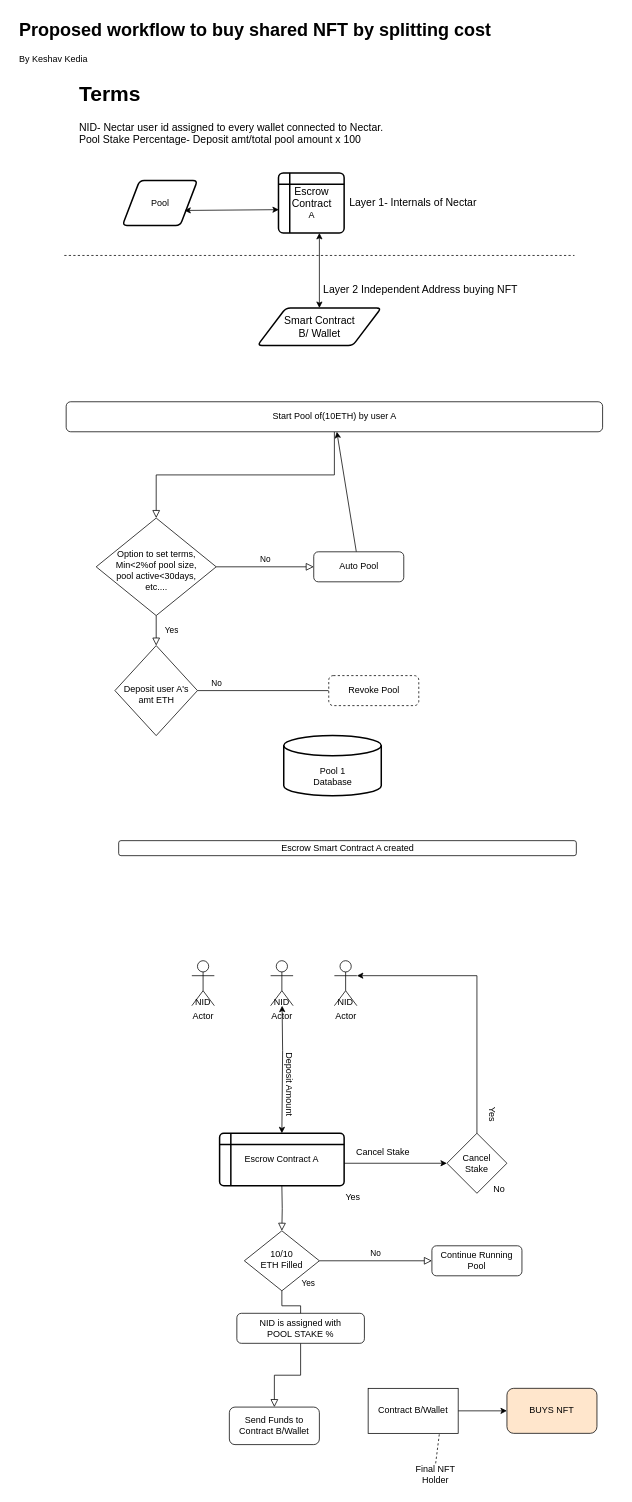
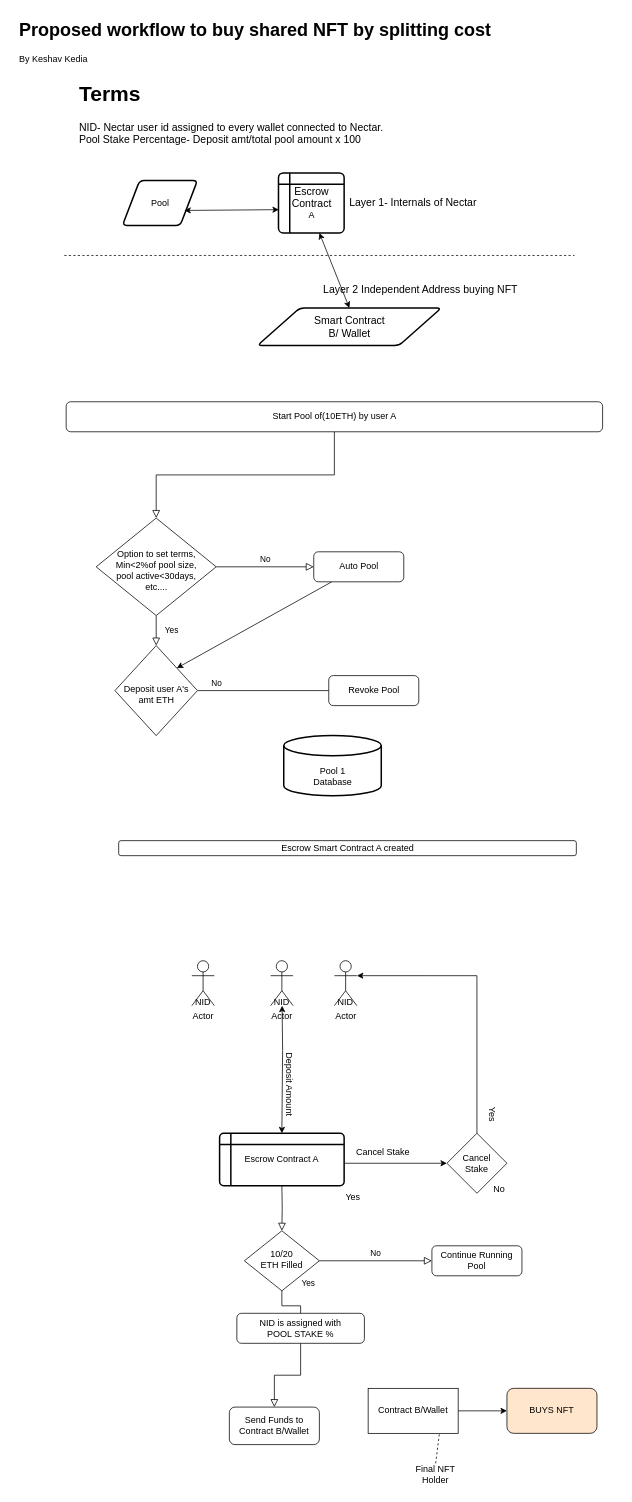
  <mxCell id="0" />
  <mxCell id="1" parent="0" />
  <mxCell id="2" value="" style="rounded=0;html=1;jettySize=auto;orthogonalLoop=1;fontSize=11;endArrow=block;endFill=0;endSize=8;strokeWidth=1;shadow=0;labelBackgroundColor=none;edgeStyle=orthogonalEdgeStyle;" parent="1" target="5" edge="1"><mxGeometry relative="1" as="geometry"><mxPoint x="375" y="1580" as="sourcePoint" /></mxGeometry></mxCell>
  <mxCell id="3" value="Yes" style="rounded=0;html=1;jettySize=auto;orthogonalLoop=1;fontSize=11;endArrow=block;endFill=0;endSize=8;strokeWidth=1;shadow=0;labelBackgroundColor=none;edgeStyle=orthogonalEdgeStyle;entryX=0.5;entryY=0;entryDx=0;entryDy=0;startArrow=none;" parent="1" source="24" target="7" edge="1"><mxGeometry x="-1" y="81" relative="1" as="geometry"><mxPoint x="-71" y="-80" as="offset" /><mxPoint x="375" y="1750" as="targetPoint" /></mxGeometry></mxCell>
  <mxCell id="4" value="No" style="edgeStyle=orthogonalEdgeStyle;rounded=0;html=1;jettySize=auto;orthogonalLoop=1;fontSize=11;endArrow=block;endFill=0;endSize=8;strokeWidth=1;shadow=0;labelBackgroundColor=none;" parent="1" source="5" target="6" edge="1"><mxGeometry y="10" relative="1" as="geometry"><mxPoint as="offset" /></mxGeometry></mxCell>
- <mxCell id="5" value="&lt;div&gt;10/10&lt;/div&gt;&lt;div&gt;ETH Filled&lt;br&gt;&lt;/div&gt;" style="rhombus;whiteSpace=wrap;html=1;shadow=0;fontFamily=Helvetica;fontSize=12;align=center;strokeWidth=1;spacing=6;spacingTop=-4;" parent="1" vertex="1"><mxGeometry x="325" y="1640" width="100" height="80" as="geometry" /></mxCell>
+ <mxCell id="5" value="&lt;div&gt;10/20&lt;/div&gt;&lt;div&gt;ETH Filled&lt;br&gt;&lt;/div&gt;" style="rhombus;whiteSpace=wrap;html=1;shadow=0;fontFamily=Helvetica;fontSize=12;align=center;strokeWidth=1;spacing=6;spacingTop=-4;" parent="1" vertex="1"><mxGeometry x="325" y="1640" width="100" height="80" as="geometry" /></mxCell>
  <mxCell id="6" value="&lt;div&gt;Continue Running&lt;/div&gt;&lt;div&gt;Pool&lt;br&gt;&lt;/div&gt;" style="rounded=1;whiteSpace=wrap;html=1;fontSize=12;glass=0;strokeWidth=1;shadow=0;" parent="1" vertex="1"><mxGeometry x="575" y="1660" width="120" height="40" as="geometry" /></mxCell>
  <mxCell id="7" value="Send Funds to Contract B/Wallet" style="rounded=1;whiteSpace=wrap;html=1;fontSize=12;glass=0;strokeWidth=1;shadow=0;" parent="1" vertex="1"><mxGeometry x="305" y="1875" width="120" height="50" as="geometry" /></mxCell>
  <mxCell id="8" value="Escrow Contract A" style="shape=internalStorage;whiteSpace=wrap;html=1;dx=15;dy=15;rounded=1;arcSize=8;strokeWidth=2;" parent="1" vertex="1"><mxGeometry x="292" y="1510" width="166" height="70" as="geometry" /></mxCell>
  <mxCell id="9" value="Actor" style="shape=umlActor;verticalLabelPosition=bottom;verticalAlign=top;html=1;outlineConnect=0;" parent="1" vertex="1"><mxGeometry x="445" y="1280" width="30" height="60" as="geometry" /></mxCell>
  <mxCell id="10" value="Actor" style="shape=umlActor;verticalLabelPosition=bottom;verticalAlign=top;html=1;outlineConnect=0;" parent="1" vertex="1"><mxGeometry x="360" y="1280" width="30" height="60" as="geometry" /></mxCell>
  <mxCell id="11" value="Actor" style="shape=umlActor;verticalLabelPosition=bottom;verticalAlign=top;html=1;outlineConnect=0;" parent="1" vertex="1"><mxGeometry x="255" y="1280" width="30" height="60" as="geometry" /></mxCell>
  <mxCell id="12" value="Deposit Amount" style="text;html=1;strokeColor=none;fillColor=none;align=center;verticalAlign=middle;whiteSpace=wrap;rounded=0;rotation=90;" parent="1" vertex="1"><mxGeometry x="325" y="1430" width="120" height="30" as="geometry" /></mxCell>
  <mxCell id="13" value="" style="endArrow=classic;startArrow=classic;html=1;rounded=0;" parent="1" target="10" edge="1"><mxGeometry width="50" height="50" relative="1" as="geometry"><mxPoint x="375" y="1510" as="sourcePoint" /><mxPoint x="375" y="1370" as="targetPoint" /><Array as="points"><mxPoint x="376" y="1400" /></Array></mxGeometry></mxCell>
  <mxCell id="14" value="Cancel Stake" style="text;html=1;strokeColor=none;fillColor=none;align=center;verticalAlign=middle;whiteSpace=wrap;rounded=0;rotation=0;" parent="1" vertex="1"><mxGeometry x="445" y="1520" width="130" height="30" as="geometry" /></mxCell>
  <mxCell id="15" value="" style="endArrow=classic;html=1;rounded=0;" parent="1" edge="1"><mxGeometry width="50" height="50" relative="1" as="geometry"><mxPoint x="458" y="1550" as="sourcePoint" /><mxPoint x="595" y="1550" as="targetPoint" /></mxGeometry></mxCell>
  <mxCell id="16" value="No" style="text;html=1;strokeColor=none;fillColor=none;align=center;verticalAlign=middle;whiteSpace=wrap;rounded=0;" parent="1" vertex="1"><mxGeometry x="635" y="1570" width="60" height="30" as="geometry" /></mxCell>
  <mxCell id="17" value="Yes" style="text;html=1;strokeColor=none;fillColor=none;align=center;verticalAlign=middle;whiteSpace=wrap;rounded=0;rotation=90;" parent="1" vertex="1"><mxGeometry x="625" y="1470" width="60" height="30" as="geometry" /></mxCell>
  <mxCell id="18" value="Yes" style="text;html=1;strokeColor=none;fillColor=none;align=center;verticalAlign=middle;whiteSpace=wrap;rounded=0;" parent="1" vertex="1"><mxGeometry x="440" y="1580" width="60" height="30" as="geometry" /></mxCell>
  <mxCell id="19" style="edgeStyle=none;rounded=0;orthogonalLoop=1;jettySize=auto;html=1;entryX=1;entryY=0.333;entryDx=0;entryDy=0;entryPerimeter=0;" parent="1" source="20" target="9" edge="1"><mxGeometry relative="1" as="geometry"><mxPoint x="635" y="1300" as="targetPoint" /><Array as="points"><mxPoint x="635" y="1300" /></Array></mxGeometry></mxCell>
  <mxCell id="20" value="&lt;div&gt;Cancel&lt;/div&gt;&lt;div&gt;Stake&lt;br&gt;&lt;/div&gt;" style="rhombus;whiteSpace=wrap;html=1;" parent="1" vertex="1"><mxGeometry x="595" y="1510" width="80" height="80" as="geometry" /></mxCell>
  <mxCell id="21" value="NID" style="text;html=1;strokeColor=none;fillColor=none;align=center;verticalAlign=middle;whiteSpace=wrap;rounded=0;" parent="1" vertex="1"><mxGeometry x="430" y="1320" width="60" height="30" as="geometry" /></mxCell>
  <mxCell id="22" value="NID" style="text;html=1;strokeColor=none;fillColor=none;align=center;verticalAlign=middle;whiteSpace=wrap;rounded=0;" parent="1" vertex="1"><mxGeometry x="345" y="1320" width="60" height="30" as="geometry" /></mxCell>
  <mxCell id="23" value="NID" style="text;html=1;strokeColor=none;fillColor=none;align=center;verticalAlign=middle;whiteSpace=wrap;rounded=0;" parent="1" vertex="1"><mxGeometry x="240" y="1320" width="60" height="30" as="geometry" /></mxCell>
  <mxCell id="24" value="&lt;div&gt;NID is assigned with &lt;br&gt;&lt;/div&gt;&lt;div&gt;POOL STAKE %&lt;/div&gt;" style="rounded=1;whiteSpace=wrap;html=1;" parent="1" vertex="1"><mxGeometry x="315" y="1750" width="170" height="40" as="geometry" /></mxCell>
  <mxCell id="25" value="" style="rounded=0;html=1;jettySize=auto;orthogonalLoop=1;fontSize=11;endArrow=none;endFill=0;endSize=8;strokeWidth=1;shadow=0;labelBackgroundColor=none;edgeStyle=orthogonalEdgeStyle;entryX=0.5;entryY=0;entryDx=0;entryDy=0;" parent="1" source="5" target="24" edge="1"><mxGeometry x="-0.909" y="10" relative="1" as="geometry"><mxPoint as="offset" /><mxPoint x="375" y="1720" as="sourcePoint" /><mxPoint x="375" y="1940" as="targetPoint" /></mxGeometry></mxCell>
  <mxCell id="26" style="edgeStyle=none;rounded=0;orthogonalLoop=1;jettySize=auto;html=1;" parent="1" source="27" target="28" edge="1"><mxGeometry relative="1" as="geometry" /></mxCell>
  <mxCell id="27" value="Contract B/Wallet" style="rounded=0;whiteSpace=wrap;html=1;" parent="1" vertex="1"><mxGeometry x="490" y="1850" width="120" height="60" as="geometry" /></mxCell>
  <mxCell id="28" value="BUYS NFT" style="rounded=1;whiteSpace=wrap;html=1;fillColor=#ffe6cc;" parent="1" vertex="1"><mxGeometry x="675" y="1850" width="120" height="60" as="geometry" /></mxCell>
  <mxCell id="29" value="" style="rounded=0;html=1;jettySize=auto;orthogonalLoop=1;fontSize=11;endArrow=block;endFill=0;endSize=8;strokeWidth=1;shadow=0;labelBackgroundColor=none;edgeStyle=orthogonalEdgeStyle;" parent="1" source="30" target="33" edge="1"><mxGeometry relative="1" as="geometry" /></mxCell>
  <mxCell id="30" value="Start Pool of(10ETH) by user A" style="rounded=1;whiteSpace=wrap;html=1;fontSize=12;glass=0;strokeWidth=1;shadow=0;" parent="1" vertex="1"><mxGeometry x="87.5" y="535" width="715" height="40" as="geometry" /></mxCell>
  <mxCell id="31" value="Yes" style="rounded=0;html=1;jettySize=auto;orthogonalLoop=1;fontSize=11;endArrow=block;endFill=0;endSize=8;strokeWidth=1;shadow=0;labelBackgroundColor=none;edgeStyle=orthogonalEdgeStyle;" parent="1" source="33" target="37" edge="1"><mxGeometry y="20" relative="1" as="geometry"><mxPoint as="offset" /></mxGeometry></mxCell>
  <mxCell id="32" value="No" style="edgeStyle=orthogonalEdgeStyle;rounded=0;html=1;jettySize=auto;orthogonalLoop=1;fontSize=11;endArrow=block;endFill=0;endSize=8;strokeWidth=1;shadow=0;labelBackgroundColor=none;" parent="1" source="33" target="35" edge="1"><mxGeometry y="10" relative="1" as="geometry"><mxPoint as="offset" /></mxGeometry></mxCell>
  <mxCell id="33" value="&lt;div&gt;&lt;br&gt;&lt;/div&gt;&lt;div&gt;Option to set terms, Min&amp;lt;2%of pool size,&lt;/div&gt;&lt;div&gt;pool active&amp;lt;30days,&lt;/div&gt;&lt;div&gt;etc....&lt;br&gt;&lt;/div&gt;" style="rhombus;whiteSpace=wrap;html=1;shadow=0;fontFamily=Helvetica;fontSize=12;align=center;strokeWidth=1;spacing=6;spacingTop=-4;" parent="1" vertex="1"><mxGeometry x="127.5" y="690" width="160" height="130" as="geometry" /></mxCell>
- <mxCell id="34" style="edgeStyle=none;rounded=0;orthogonalLoop=1;jettySize=auto;html=1;" parent="1" source="35" target="30" edge="1"><mxGeometry relative="1" as="geometry" /></mxCell>
+ <mxCell id="34" style="edgeStyle=none;rounded=0;orthogonalLoop=1;jettySize=auto;html=1;entryX=1;entryY=0;entryDx=0;entryDy=0;" parent="1" source="35" target="37" edge="1"><mxGeometry relative="1" as="geometry" /></mxCell>
  <mxCell id="35" value="Auto Pool" style="rounded=1;whiteSpace=wrap;html=1;fontSize=12;glass=0;strokeWidth=1;shadow=0;" parent="1" vertex="1"><mxGeometry x="417.5" y="735" width="120" height="40" as="geometry" /></mxCell>
  <mxCell id="36" value="No" style="rounded=0;html=1;jettySize=auto;orthogonalLoop=1;fontSize=11;endArrow=none;endFill=0;endSize=8;strokeWidth=1;shadow=0;labelBackgroundColor=none;edgeStyle=orthogonalEdgeStyle;" parent="1" source="37" target="38" edge="1"><mxGeometry x="-0.714" y="10" relative="1" as="geometry"><mxPoint as="offset" /></mxGeometry></mxCell>
  <mxCell id="37" value="&lt;div&gt;&lt;br&gt;&lt;/div&gt;&lt;div&gt;Deposit user A's amt ETH&lt;/div&gt;" style="rhombus;whiteSpace=wrap;html=1;shadow=0;fontFamily=Helvetica;fontSize=12;align=center;strokeWidth=1;spacing=6;spacingTop=-4;" parent="1" vertex="1"><mxGeometry x="152.5" y="860" width="110" height="120" as="geometry" /></mxCell>
- <mxCell id="38" value="Revoke Pool" style="rounded=1;whiteSpace=wrap;html=1;fontSize=12;glass=0;strokeWidth=1;shadow=0;dashed=1;" parent="1" vertex="1"><mxGeometry x="437.5" y="900" width="120" height="40" as="geometry" /></mxCell>
+ <mxCell id="38" value="Revoke Pool" style="rounded=1;whiteSpace=wrap;html=1;fontSize=12;glass=0;strokeWidth=1;shadow=0;" parent="1" vertex="1"><mxGeometry x="437.5" y="900" width="120" height="40" as="geometry" /></mxCell>
  <mxCell id="39" value="Escrow Smart Contract A created" style="rounded=1;whiteSpace=wrap;html=1;fontSize=12;glass=0;strokeWidth=1;shadow=0;" parent="1" vertex="1"><mxGeometry x="157.5" y="1120" width="610" height="20" as="geometry" /></mxCell>
  <mxCell id="40" value="&lt;div&gt;&lt;br&gt;&lt;/div&gt;&lt;div&gt;&lt;br&gt;&lt;/div&gt;&lt;div&gt;Pool 1&lt;/div&gt;&lt;div&gt;Database&lt;/div&gt;" style="strokeWidth=2;html=1;shape=mxgraph.flowchart.database;whiteSpace=wrap;" parent="1" vertex="1"><mxGeometry x="377.5" y="980" width="130" height="80" as="geometry" /></mxCell>
  <mxCell id="41" value="Pool " style="shape=parallelogram;html=1;strokeWidth=2;perimeter=parallelogramPerimeter;whiteSpace=wrap;rounded=1;arcSize=12;size=0.23;" parent="1" vertex="1"><mxGeometry x="162.5" y="240" width="100" height="60" as="geometry" /></mxCell>
  <mxCell id="42" value="&lt;div style=&quot;font-size: 14px&quot;&gt;Escrow &lt;br&gt;&lt;/div&gt;&lt;div style=&quot;font-size: 14px&quot;&gt;Contract&lt;/div&gt;&lt;div&gt;A&lt;br&gt;&lt;/div&gt;" style="shape=internalStorage;whiteSpace=wrap;html=1;dx=15;dy=15;rounded=1;arcSize=8;strokeWidth=2;" parent="1" vertex="1"><mxGeometry x="370.5" y="230" width="87.5" height="80" as="geometry" /></mxCell>
- <mxCell id="43" value="&lt;div&gt;Smart Contract &lt;br&gt;&lt;/div&gt;&lt;div&gt;B/ Wallet&lt;br&gt;&lt;/div&gt;" style="shape=parallelogram;html=1;strokeWidth=2;perimeter=parallelogramPerimeter;whiteSpace=wrap;rounded=1;arcSize=12;size=0.23;fontSize=14;" parent="1" vertex="1"><mxGeometry x="342.5" y="410" width="165" height="50" as="geometry" /></mxCell>
+ <mxCell id="43" value="&lt;div&gt;Smart Contract &lt;br&gt;&lt;/div&gt;&lt;div&gt;B/ Wallet&lt;br&gt;&lt;/div&gt;" style="shape=parallelogram;html=1;strokeWidth=2;perimeter=parallelogramPerimeter;whiteSpace=wrap;rounded=1;arcSize=12;size=0.23;fontSize=14;" parent="1" vertex="1"><mxGeometry x="342.5" y="410" width="245" height="50" as="geometry" /></mxCell>
  <mxCell id="44" value="Layer 1- Internals of Nectar" style="text;html=1;strokeColor=none;fillColor=none;align=center;verticalAlign=middle;whiteSpace=wrap;rounded=0;fontSize=14;" parent="1" vertex="1"><mxGeometry x="415" y="230" width="270" height="80" as="geometry" /></mxCell>
  <mxCell id="45" value="Layer 2 Independent Address buying NFT" style="text;html=1;strokeColor=none;fillColor=none;align=center;verticalAlign=middle;whiteSpace=wrap;rounded=0;fontSize=14;" parent="1" vertex="1"><mxGeometry x="425" y="370" width="270" height="30" as="geometry" /></mxCell>
  <mxCell id="46" value="&lt;h1&gt;Terms&lt;br&gt;&lt;/h1&gt;&lt;div&gt;NID- Nectar user id assigned to every wallet connected to Nectar.&lt;/div&gt;&lt;div&gt;Pool Stake Percentage- Deposit amt/total pool amount x 100&lt;br&gt;&lt;/div&gt;&lt;div&gt;&lt;br&gt;&lt;/div&gt;" style="text;html=1;strokeColor=none;fillColor=none;spacing=5;spacingTop=-20;whiteSpace=wrap;overflow=hidden;rounded=0;fontSize=14;" parent="1" vertex="1"><mxGeometry x="100" y="100" width="720" height="120" as="geometry" /></mxCell>
  <mxCell id="47" value="" style="endArrow=none;dashed=1;html=1;rounded=0;" parent="1" edge="1"><mxGeometry width="50" height="50" relative="1" as="geometry"><mxPoint x="85" y="340" as="sourcePoint" /><mxPoint x="765" y="340" as="targetPoint" /></mxGeometry></mxCell>
  <mxCell id="48" value="&lt;h1&gt;Proposed workflow to buy shared NFT by splitting cost&lt;br&gt;&lt;/h1&gt;&lt;p&gt;By Keshav Kedia&lt;br&gt;&lt;/p&gt;" style="text;html=1;strokeColor=none;fillColor=none;spacing=5;spacingTop=-20;whiteSpace=wrap;overflow=hidden;rounded=0;" parent="1" vertex="1"><mxGeometry x="20" y="20" width="665" height="70" as="geometry" /></mxCell>
  <mxCell id="49" value="" style="endArrow=classic;startArrow=classic;html=1;rounded=0;exitX=0.5;exitY=0;exitDx=0;exitDy=0;" parent="1" source="43" edge="1"><mxGeometry width="50" height="50" relative="1" as="geometry"><mxPoint x="375" y="360" as="sourcePoint" /><mxPoint x="425" y="310" as="targetPoint" /></mxGeometry></mxCell>
  <mxCell id="50" value="" style="endArrow=classic;startArrow=classic;html=1;rounded=0;entryX=0.006;entryY=0.612;entryDx=0;entryDy=0;entryPerimeter=0;" parent="1" target="42" edge="1"><mxGeometry width="50" height="50" relative="1" as="geometry"><mxPoint x="245" y="280" as="sourcePoint" /><mxPoint x="295" y="230" as="targetPoint" /></mxGeometry></mxCell>
  <mxCell id="51" value="Final NFT Holder" style="text;html=1;strokeColor=none;fillColor=none;align=center;verticalAlign=middle;whiteSpace=wrap;rounded=0;" vertex="1" parent="1"><mxGeometry x="550" y="1950" width="60" height="30" as="geometry" /></mxCell>
  <mxCell id="52" value="" style="endArrow=none;dashed=1;html=1;rounded=0;exitX=0.5;exitY=0;exitDx=0;exitDy=0;" edge="1" parent="1" source="51"><mxGeometry width="50" height="50" relative="1" as="geometry"><mxPoint x="535" y="1960" as="sourcePoint" /><mxPoint x="585" y="1910" as="targetPoint" /></mxGeometry></mxCell>
